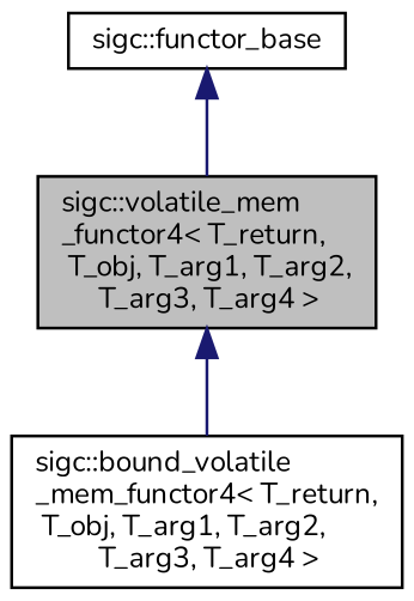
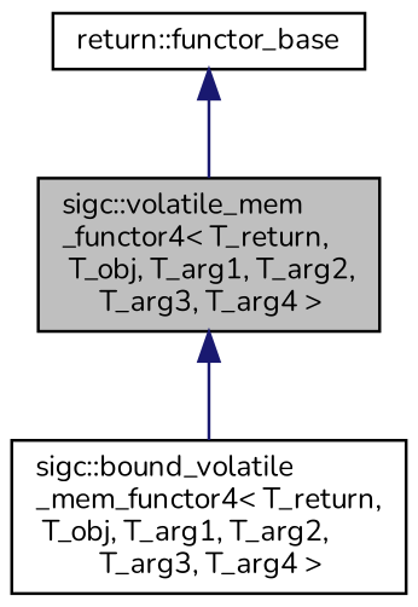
  digraph {
    rankdir=TB
    fontname=Nunito
    node [color=black fillcolor=white fontname=Nunito fontsize=10 shape=record style=filled]
    edge [color=midnightblue dir=back fontname=Nunito fontsize=10 labelfontname=Sans labelfontsize=10 style=solid]
    n1 [fillcolor=grey75 fontcolor=black height=0.2 label="sigc::volatile_mem\l_functor4\< T_return,\l T_obj, T_arg1, T_arg2,\l T_arg3, T_arg4 \>" width=0.4]
    n2 [height=0.2 label="sigc::bound_volatile\l_mem_functor4\< T_return,\l T_obj, T_arg1, T_arg2,\l T_arg3, T_arg4 \>" width=0.4]
-   n3 [height=0.2 label="sigc::functor_base" width=0.4]
+   n3 [height=0.2 label="return::functor_base" width=0.4]
    n1 -> n2
    n3 -> n1
  }
